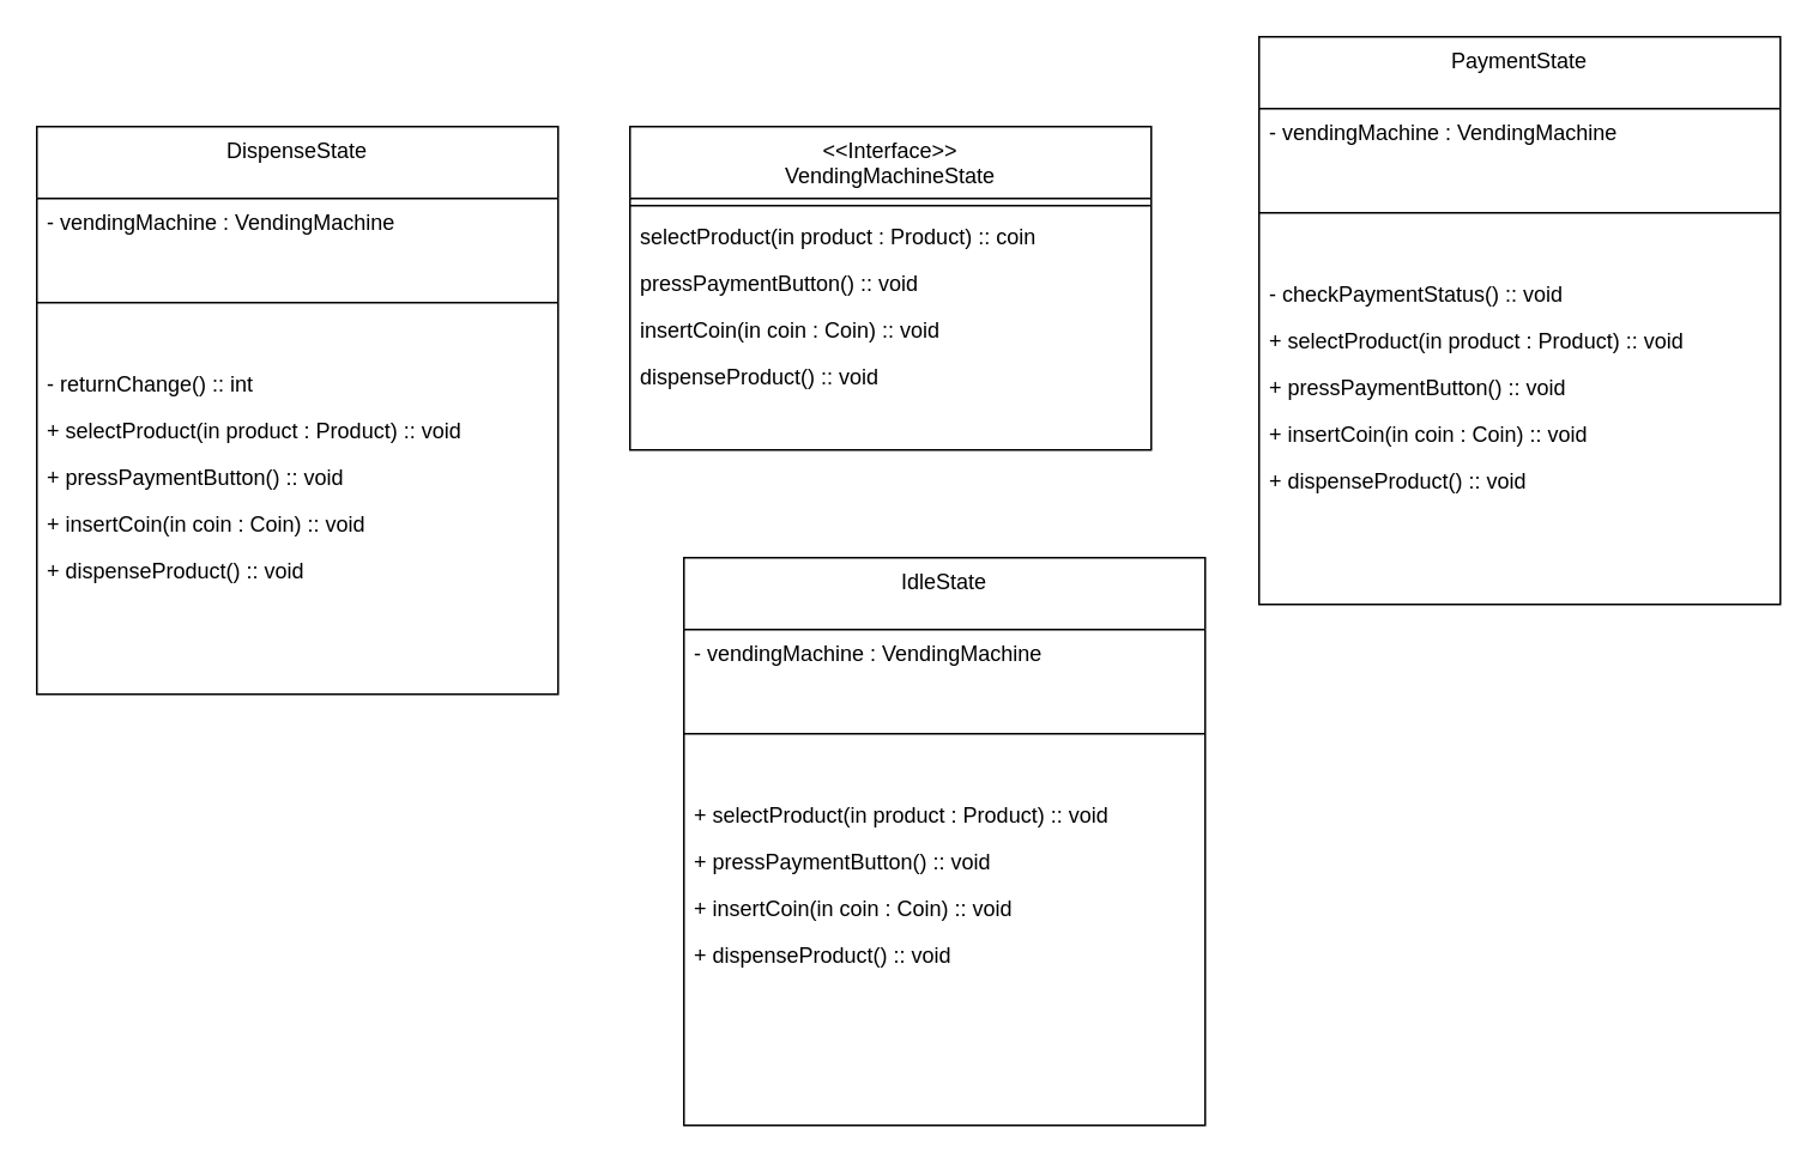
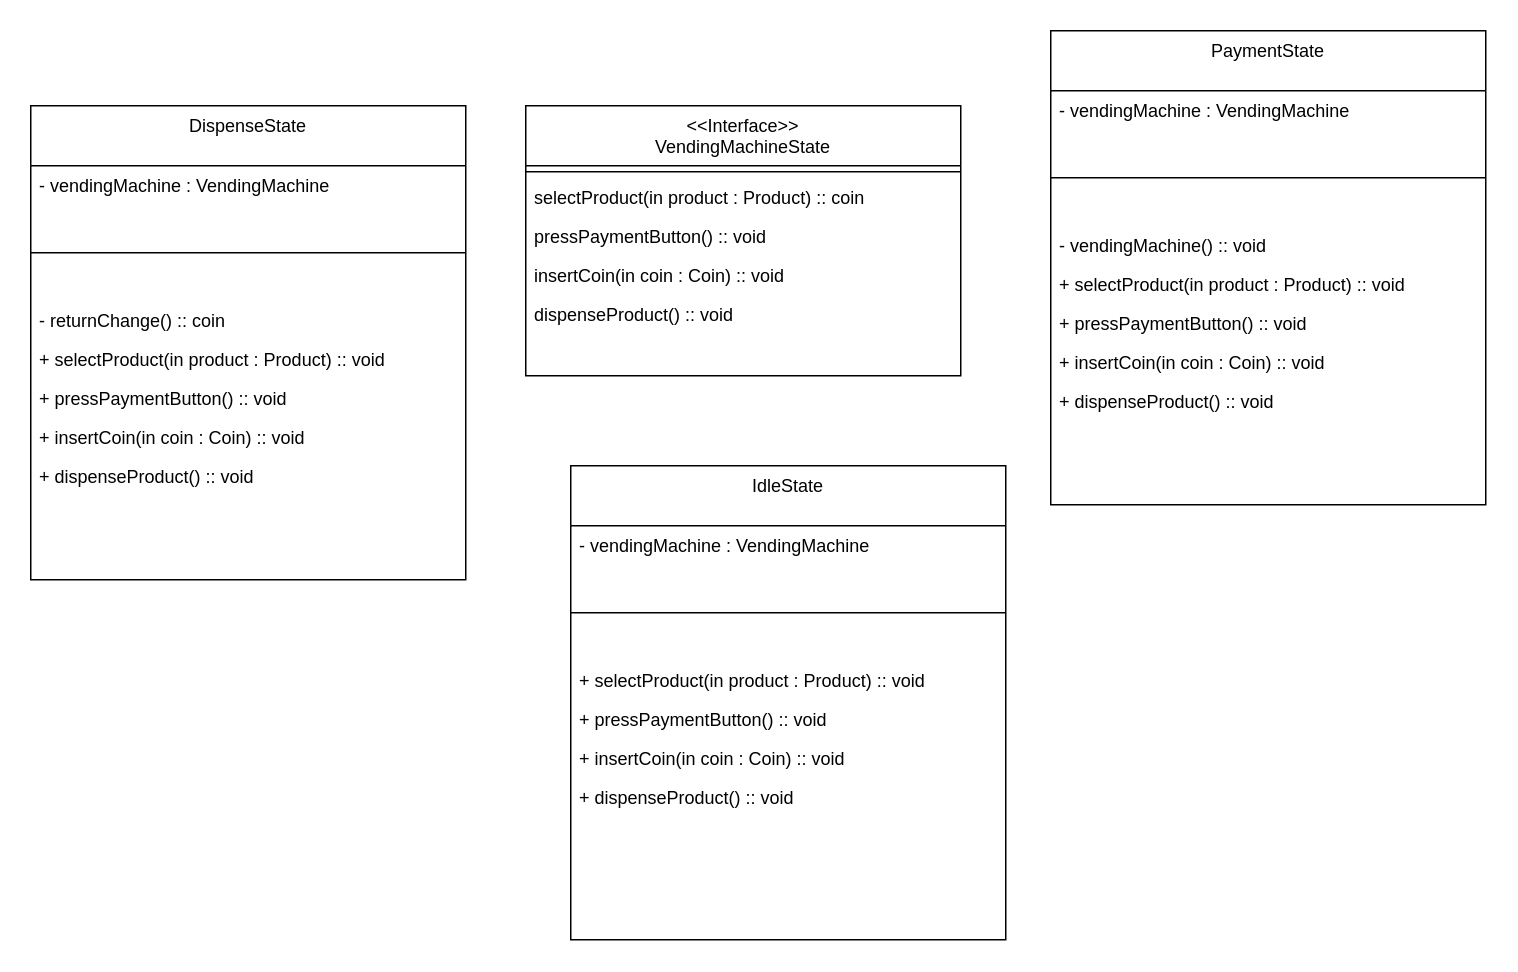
  <mxCell id="0" />
  <mxCell id="1" parent="0" />
  <mxCell id="2" value="&lt;&lt;Interface&gt;&gt;&#10;VendingMachineState" style="swimlane;fontStyle=0;align=center;verticalAlign=top;childLayout=stackLayout;horizontal=1;startSize=40;horizontalStack=0;resizeParent=1;resizeLast=0;collapsible=1;marginBottom=0;rounded=0;shadow=0;strokeWidth=1;" parent="1" vertex="1"><mxGeometry x="350" y="70" width="290" height="180" as="geometry"><mxRectangle x="300" y="100" width="160" height="26" as="alternateBounds" /></mxGeometry></mxCell>
  <mxCell id="3" value="" style="line;html=1;strokeWidth=1;align=left;verticalAlign=middle;spacingTop=-1;spacingLeft=3;spacingRight=3;rotatable=0;labelPosition=right;points=[];portConstraint=eastwest;" parent="2" vertex="1"><mxGeometry y="40" width="290" height="8" as="geometry" /></mxCell>
  <mxCell id="4" value="selectProduct(in product : Product) :: coin" style="text;align=left;verticalAlign=top;spacingLeft=4;spacingRight=4;overflow=hidden;rotatable=0;points=[[0,0.5],[1,0.5]];portConstraint=eastwest;" parent="2" vertex="1"><mxGeometry y="48" width="290" height="26" as="geometry" /></mxCell>
  <mxCell id="5" value="pressPaymentButton() :: void" style="text;align=left;verticalAlign=top;spacingLeft=4;spacingRight=4;overflow=hidden;rotatable=0;points=[[0,0.5],[1,0.5]];portConstraint=eastwest;" vertex="1" parent="2"><mxGeometry y="74" width="290" height="26" as="geometry" /></mxCell>
  <mxCell id="6" value="insertCoin(in coin : Coin) :: void" style="text;align=left;verticalAlign=top;spacingLeft=4;spacingRight=4;overflow=hidden;rotatable=0;points=[[0,0.5],[1,0.5]];portConstraint=eastwest;" vertex="1" parent="2"><mxGeometry y="100" width="290" height="26" as="geometry" /></mxCell>
  <mxCell id="7" value="dispenseProduct() :: void" style="text;align=left;verticalAlign=top;spacingLeft=4;spacingRight=4;overflow=hidden;rotatable=0;points=[[0,0.5],[1,0.5]];portConstraint=eastwest;" vertex="1" parent="2"><mxGeometry y="126" width="290" height="26" as="geometry" /></mxCell>
  <mxCell id="8" value="DispenseState" style="swimlane;fontStyle=0;align=center;verticalAlign=top;childLayout=stackLayout;horizontal=1;startSize=40;horizontalStack=0;resizeParent=1;resizeLast=0;collapsible=1;marginBottom=0;rounded=0;shadow=0;strokeWidth=1;" vertex="1" parent="1"><mxGeometry x="20" y="70" width="290" height="316" as="geometry"><mxRectangle x="300" y="100" width="160" height="26" as="alternateBounds" /></mxGeometry></mxCell>
  <mxCell id="9" value="- vendingMachine : VendingMachine" style="text;align=left;verticalAlign=top;spacingLeft=4;spacingRight=4;overflow=hidden;rotatable=0;points=[[0,0.5],[1,0.5]];portConstraint=eastwest;" vertex="1" parent="8"><mxGeometry y="40" width="290" height="26" as="geometry" /></mxCell>
  <mxCell id="10" value="" style="line;html=1;strokeWidth=1;align=left;verticalAlign=middle;spacingTop=-1;spacingLeft=3;spacingRight=3;rotatable=0;labelPosition=right;points=[];portConstraint=eastwest;" vertex="1" parent="8"><mxGeometry y="66" width="290" height="64" as="geometry" /></mxCell>
- <mxCell id="11" value="- returnChange() :: int" style="text;align=left;verticalAlign=top;spacingLeft=4;spacingRight=4;overflow=hidden;rotatable=0;points=[[0,0.5],[1,0.5]];portConstraint=eastwest;" vertex="1" parent="8"><mxGeometry y="130" width="290" height="26" as="geometry" /></mxCell>
+ <mxCell id="11" value="- returnChange() :: coin" style="text;align=left;verticalAlign=top;spacingLeft=4;spacingRight=4;overflow=hidden;rotatable=0;points=[[0,0.5],[1,0.5]];portConstraint=eastwest;" vertex="1" parent="8"><mxGeometry y="130" width="290" height="26" as="geometry" /></mxCell>
  <mxCell id="12" value="+ selectProduct(in product : Product) :: void" style="text;align=left;verticalAlign=top;spacingLeft=4;spacingRight=4;overflow=hidden;rotatable=0;points=[[0,0.5],[1,0.5]];portConstraint=eastwest;" vertex="1" parent="8"><mxGeometry y="156" width="290" height="26" as="geometry" /></mxCell>
  <mxCell id="13" value="+ pressPaymentButton() :: void" style="text;align=left;verticalAlign=top;spacingLeft=4;spacingRight=4;overflow=hidden;rotatable=0;points=[[0,0.5],[1,0.5]];portConstraint=eastwest;" vertex="1" parent="8"><mxGeometry y="182" width="290" height="26" as="geometry" /></mxCell>
  <mxCell id="14" value="+ insertCoin(in coin : Coin) :: void" style="text;align=left;verticalAlign=top;spacingLeft=4;spacingRight=4;overflow=hidden;rotatable=0;points=[[0,0.5],[1,0.5]];portConstraint=eastwest;" vertex="1" parent="8"><mxGeometry y="208" width="290" height="26" as="geometry" /></mxCell>
  <mxCell id="15" value="+ dispenseProduct() :: void" style="text;align=left;verticalAlign=top;spacingLeft=4;spacingRight=4;overflow=hidden;rotatable=0;points=[[0,0.5],[1,0.5]];portConstraint=eastwest;" vertex="1" parent="8"><mxGeometry y="234" width="290" height="26" as="geometry" /></mxCell>
  <mxCell id="16" value="IdleState" style="swimlane;fontStyle=0;align=center;verticalAlign=top;childLayout=stackLayout;horizontal=1;startSize=40;horizontalStack=0;resizeParent=1;resizeLast=0;collapsible=1;marginBottom=0;rounded=0;shadow=0;strokeWidth=1;" vertex="1" parent="1"><mxGeometry x="380" y="310" width="290" height="316" as="geometry"><mxRectangle x="300" y="100" width="160" height="26" as="alternateBounds" /></mxGeometry></mxCell>
  <mxCell id="17" value="- vendingMachine : VendingMachine" style="text;align=left;verticalAlign=top;spacingLeft=4;spacingRight=4;overflow=hidden;rotatable=0;points=[[0,0.5],[1,0.5]];portConstraint=eastwest;" vertex="1" parent="16"><mxGeometry y="40" width="290" height="26" as="geometry" /></mxCell>
  <mxCell id="18" value="" style="line;html=1;strokeWidth=1;align=left;verticalAlign=middle;spacingTop=-1;spacingLeft=3;spacingRight=3;rotatable=0;labelPosition=right;points=[];portConstraint=eastwest;" vertex="1" parent="16"><mxGeometry y="66" width="290" height="64" as="geometry" /></mxCell>
  <mxCell id="19" value="+ selectProduct(in product : Product) :: void" style="text;align=left;verticalAlign=top;spacingLeft=4;spacingRight=4;overflow=hidden;rotatable=0;points=[[0,0.5],[1,0.5]];portConstraint=eastwest;" vertex="1" parent="16"><mxGeometry y="130" width="290" height="26" as="geometry" /></mxCell>
  <mxCell id="20" value="+ pressPaymentButton() :: void" style="text;align=left;verticalAlign=top;spacingLeft=4;spacingRight=4;overflow=hidden;rotatable=0;points=[[0,0.5],[1,0.5]];portConstraint=eastwest;" vertex="1" parent="16"><mxGeometry y="156" width="290" height="26" as="geometry" /></mxCell>
  <mxCell id="21" value="+ insertCoin(in coin : Coin) :: void" style="text;align=left;verticalAlign=top;spacingLeft=4;spacingRight=4;overflow=hidden;rotatable=0;points=[[0,0.5],[1,0.5]];portConstraint=eastwest;" vertex="1" parent="16"><mxGeometry y="182" width="290" height="26" as="geometry" /></mxCell>
  <mxCell id="22" value="+ dispenseProduct() :: void" style="text;align=left;verticalAlign=top;spacingLeft=4;spacingRight=4;overflow=hidden;rotatable=0;points=[[0,0.5],[1,0.5]];portConstraint=eastwest;" vertex="1" parent="16"><mxGeometry y="208" width="290" height="26" as="geometry" /></mxCell>
  <mxCell id="23" value="PaymentState" style="swimlane;fontStyle=0;align=center;verticalAlign=top;childLayout=stackLayout;horizontal=1;startSize=40;horizontalStack=0;resizeParent=1;resizeLast=0;collapsible=1;marginBottom=0;rounded=0;shadow=0;strokeWidth=1;" vertex="1" parent="1"><mxGeometry x="700" y="20" width="290" height="316" as="geometry"><mxRectangle x="300" y="100" width="160" height="26" as="alternateBounds" /></mxGeometry></mxCell>
  <mxCell id="24" value="- vendingMachine : VendingMachine" style="text;align=left;verticalAlign=top;spacingLeft=4;spacingRight=4;overflow=hidden;rotatable=0;points=[[0,0.5],[1,0.5]];portConstraint=eastwest;" vertex="1" parent="23"><mxGeometry y="40" width="290" height="26" as="geometry" /></mxCell>
  <mxCell id="25" value="" style="line;html=1;strokeWidth=1;align=left;verticalAlign=middle;spacingTop=-1;spacingLeft=3;spacingRight=3;rotatable=0;labelPosition=right;points=[];portConstraint=eastwest;" vertex="1" parent="23"><mxGeometry y="66" width="290" height="64" as="geometry" /></mxCell>
- <mxCell id="26" value="- checkPaymentStatus() :: void" style="text;align=left;verticalAlign=top;spacingLeft=4;spacingRight=4;overflow=hidden;rotatable=0;points=[[0,0.5],[1,0.5]];portConstraint=eastwest;" vertex="1" parent="23"><mxGeometry y="130" width="290" height="26" as="geometry" /></mxCell>
+ <mxCell id="26" value="- vendingMachine() :: void" style="text;align=left;verticalAlign=top;spacingLeft=4;spacingRight=4;overflow=hidden;rotatable=0;points=[[0,0.5],[1,0.5]];portConstraint=eastwest;" vertex="1" parent="23"><mxGeometry y="130" width="290" height="26" as="geometry" /></mxCell>
  <mxCell id="27" value="+ selectProduct(in product : Product) :: void" style="text;align=left;verticalAlign=top;spacingLeft=4;spacingRight=4;overflow=hidden;rotatable=0;points=[[0,0.5],[1,0.5]];portConstraint=eastwest;" vertex="1" parent="23"><mxGeometry y="156" width="290" height="26" as="geometry" /></mxCell>
  <mxCell id="28" value="+ pressPaymentButton() :: void" style="text;align=left;verticalAlign=top;spacingLeft=4;spacingRight=4;overflow=hidden;rotatable=0;points=[[0,0.5],[1,0.5]];portConstraint=eastwest;" vertex="1" parent="23"><mxGeometry y="182" width="290" height="26" as="geometry" /></mxCell>
  <mxCell id="29" value="+ insertCoin(in coin : Coin) :: void" style="text;align=left;verticalAlign=top;spacingLeft=4;spacingRight=4;overflow=hidden;rotatable=0;points=[[0,0.5],[1,0.5]];portConstraint=eastwest;" vertex="1" parent="23"><mxGeometry y="208" width="290" height="26" as="geometry" /></mxCell>
  <mxCell id="30" value="+ dispenseProduct() :: void" style="text;align=left;verticalAlign=top;spacingLeft=4;spacingRight=4;overflow=hidden;rotatable=0;points=[[0,0.5],[1,0.5]];portConstraint=eastwest;" vertex="1" parent="23"><mxGeometry y="234" width="290" height="26" as="geometry" /></mxCell>
